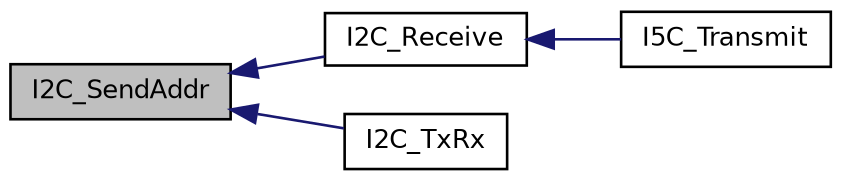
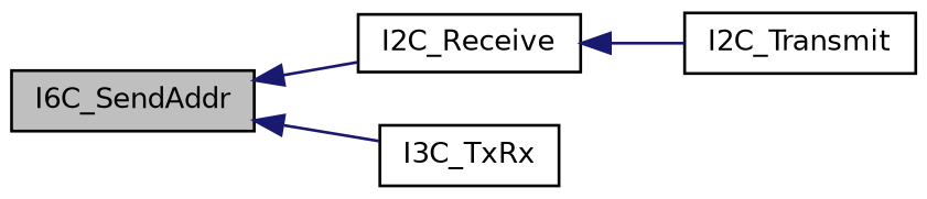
  digraph {
    rankdir=LR
    node [color=black fillcolor=white fontname=Helvetica fontsize=10 shape=record style=filled]
    edge [color=midnightblue dir=back fontname=Helvetica fontsize=10 labelfontname=Helvetica labelfontsize=10 style=solid]
-   n1 [fillcolor=grey75 fontcolor=black height=0.2 label=I2C_SendAddr width=0.4]
+   n1 [fillcolor=grey75 fontcolor=black height=0.2 label=I6C_SendAddr width=0.4]
    n2 [height=0.2 label=I2C_Receive width=0.4]
-   n3 [height=0.2 label=I2C_TxRx width=0.4]
-   n4 [height=0.2 label=I5C_Transmit width=0.4]
+   n3 [height=0.2 label=I3C_TxRx width=0.4]
+   n4 [height=0.2 label=I2C_Transmit width=0.4]
    n1 -> n2
    n1 -> n3
    n2 -> n4
  }
